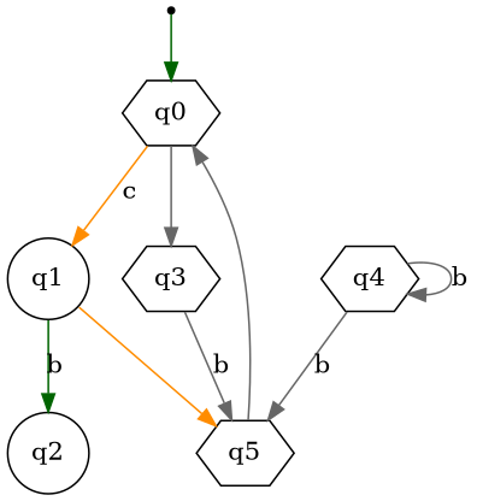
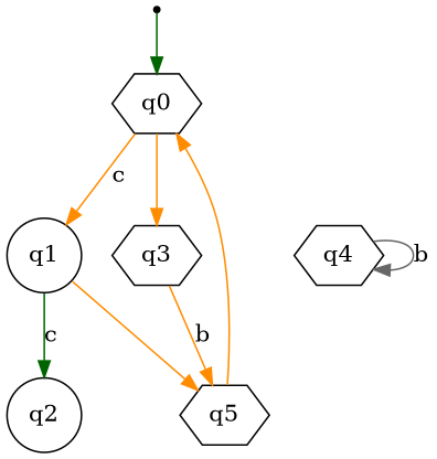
  digraph {
    node [shape=hexagon]
    edge [color=darkorange]
    init_ [shape=point]
    q0
    q1 [shape=circle]
    q3
    q5
    q2 [shape=circle]
    q4
    init_ -> q0 [color=darkgreen]
    q0 -> q1 [label=c]
-   q0 -> q3 [color=gray40]
+   q0 -> q3
    q1 -> q5
-   q1 -> q2 [color=darkgreen label=b]
-   q3 -> q5 [color=gray40 label=b]
-   q5 -> q0 [color=gray40]
-   q4 -> q5 [color=gray40 label=b]
+   q1 -> q2 [color=darkgreen label=c]
+   q3 -> q5 [label=b]
+   q5 -> q0
    q4 -> q4 [color=gray40 label=b]
  }
